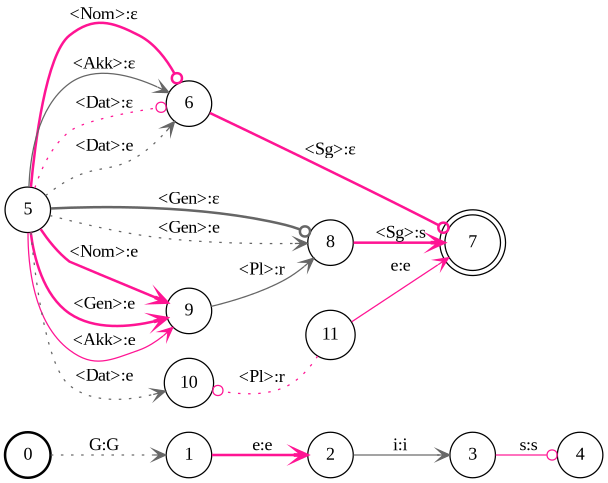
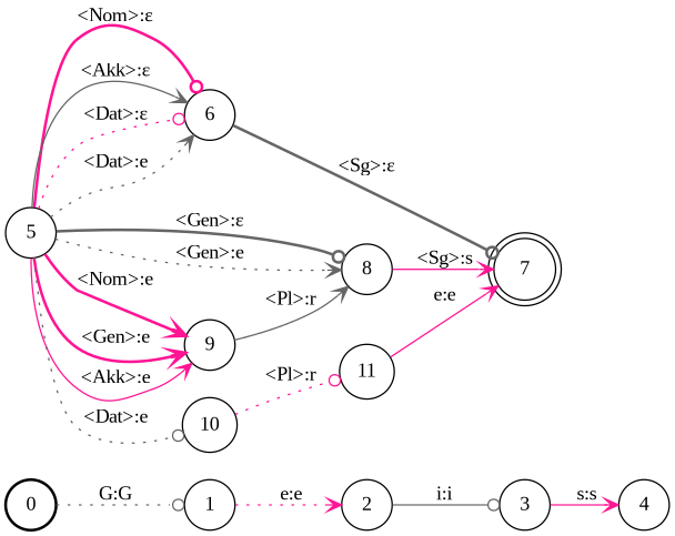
  digraph {
    fontname="Liberation Serif"
    fontsize=14
    nodesep=0.250000
    rankdir=LR
    ranksep=0.400000
    node [fontname="Liberation Serif" fontsize=14 shape=circle style=solid]
    edge [arrowhead=vee color=deeppink fontname="Liberation Serif" fontsize=14 style=dotted]
    n1 [label=0 style=bold]
    n2 [label=1]
    n3 [label=2]
    n4 [label=3]
    n5 [label=4]
    n6 [label=5]
    n7 [label=6]
    n8 [label=8]
    n9 [label=9]
    n10 [label=10]
    n11 [label=7 shape=doublecircle]
    n12 [label=11]
-   n1 -> n2 [color=gray40 label="G:G"]
-   n2 -> n3 [label="e:e" style=bold]
-   n3 -> n4 [color=gray40 label="i:i" style=solid]
-   n4 -> n5 [arrowhead=odot label="s:s" style=solid]
+   n1 -> n2 [arrowhead=odot color=gray40 label="G:G"]
+   n2 -> n3 [label="e:e"]
+   n3 -> n4 [arrowhead=odot color=gray40 label="i:i" style=solid]
+   n4 -> n5 [label="s:s" style=solid]
    n6 -> n7 [arrowhead=odot label="<Nom>:ε" style=bold]
    n6 -> n7 [color=gray40 label="<Akk>:ε" style=solid]
    n6 -> n7 [arrowhead=odot label="<Dat>:ε"]
    n6 -> n7 [color=gray40 label="<Dat>:e"]
    n6 -> n8 [arrowhead=odot color=gray40 label="<Gen>:ε" style=bold]
    n6 -> n8 [color=gray40 label="<Gen>:e"]
    n6 -> n9 [label="<Nom>:e" style=bold]
    n6 -> n9 [label="<Gen>:e" style=bold]
    n6 -> n9 [label="<Akk>:e" style=solid]
-   n6 -> n10 [color=gray40 label="<Dat>:e"]
-   n7 -> n11 [arrowhead=odot label="<Sg>:ε" style=bold]
-   n8 -> n11 [label="<Sg>:s" style=bold]
+   n6 -> n10 [arrowhead=odot color=gray40 label="<Dat>:e"]
+   n7 -> n11 [arrowhead=odot color=gray40 label="<Sg>:ε" style=bold]
+   n8 -> n11 [label="<Sg>:s" style=solid]
    n9 -> n8 [color=gray40 label="<Pl>:r" style=solid]
-   n12 -> n10 [arrowhead=odot label="<Pl>:r"]
+   n10 -> n12 [arrowhead=odot label="<Pl>:r"]
    n12 -> n11 [label="e:e" style=solid]
  }
